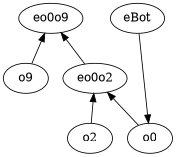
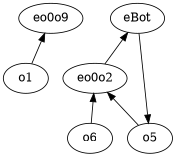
  strict digraph {
    rankdir=BT
-   o0
+   o0 [label=o5]
    eo0o2
    n3 [label=eo0o9]
-   o1 [label=o9]
-   o2
+   o1
+   o2 [label=o6]
    eBot
    o0 -> eo0o2
-   eo0o2 -> n3
+   eo0o2 -> eBot
    o1 -> n3
    o2 -> eo0o2
    eBot -> o0
  }
